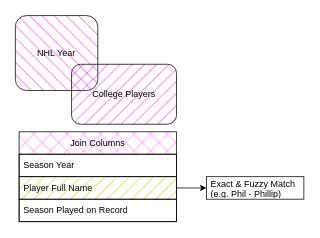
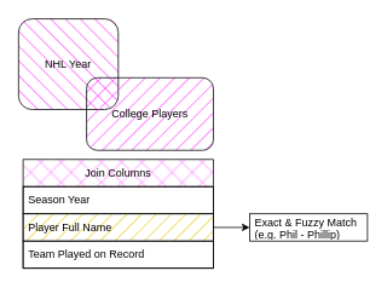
  <mxCell id="0" />
  <mxCell id="1" parent="0" />
  <mxCell id="2" value="NHL Year" style="rounded=1;whiteSpace=wrap;html=1;fillColor=#FF33FF;gradientColor=none;fillStyle=hatch;direction=south;fontColor=#000000;strokeColor=#000000;" vertex="1" parent="1"><mxGeometry x="20" y="20" width="110" height="100" as="geometry" /></mxCell>
  <mxCell id="3" value="College Players" style="rounded=1;whiteSpace=wrap;html=1;fillColor=#ff33ff;fillStyle=hatch;fontColor=#000000;strokeColor=#000000;" vertex="1" parent="1"><mxGeometry x="95" y="85" width="140" height="80" as="geometry" /></mxCell>
  <mxCell id="4" value="Join Columns" style="swimlane;fontStyle=0;childLayout=stackLayout;horizontal=1;startSize=30;horizontalStack=0;resizeParent=1;resizeParentMax=0;resizeLast=0;collapsible=1;marginBottom=0;whiteSpace=wrap;html=1;fillStyle=cross-hatch;fillColor=#FF33FF;gradientColor=none;fontColor=#000000;strokeColor=#000000;" vertex="1" parent="1"><mxGeometry x="25" y="175" width="210" height="120" as="geometry" /></mxCell>
  <mxCell id="5" value="Season Year" style="text;strokeColor=#000000;fillColor=none;align=left;verticalAlign=middle;spacingLeft=4;spacingRight=4;overflow=hidden;points=[[0,0.5],[1,0.5]];portConstraint=eastwest;rotatable=0;whiteSpace=wrap;html=1;fillStyle=hatch;fontColor=#000000;" vertex="1" parent="4"><mxGeometry y="30" width="210" height="30" as="geometry" /></mxCell>
  <mxCell id="6" value="Player Full Name" style="text;strokeColor=#000000;fillColor=#e3c800;align=left;verticalAlign=middle;spacingLeft=4;spacingRight=4;overflow=hidden;points=[[0,0.5],[1,0.5]];portConstraint=eastwest;rotatable=0;whiteSpace=wrap;html=1;fillStyle=hatch;fontColor=#000000;" vertex="1" parent="4"><mxGeometry y="60" width="210" height="30" as="geometry" /></mxCell>
- <mxCell id="7" value="Season Played on Record" style="text;strokeColor=#000000;fillColor=none;align=left;verticalAlign=middle;spacingLeft=4;spacingRight=4;overflow=hidden;points=[[0,0.5],[1,0.5]];portConstraint=eastwest;rotatable=0;whiteSpace=wrap;html=1;fillStyle=hatch;fontColor=#000000;" vertex="1" parent="4"><mxGeometry y="90" width="210" height="30" as="geometry" /></mxCell>
+ <mxCell id="7" value="Team Played on Record" style="text;strokeColor=#000000;fillColor=none;align=left;verticalAlign=middle;spacingLeft=4;spacingRight=4;overflow=hidden;points=[[0,0.5],[1,0.5]];portConstraint=eastwest;rotatable=0;whiteSpace=wrap;html=1;fillStyle=hatch;fontColor=#000000;" vertex="1" parent="4"><mxGeometry y="90" width="210" height="30" as="geometry" /></mxCell>
  <mxCell id="8" value="" style="endArrow=classic;html=1;exitX=1;exitY=0.5;exitDx=0;exitDy=0;fontColor=#000000;strokeColor=#000000;" edge="1" parent="1" source="6"><mxGeometry width="50" height="50" relative="1" as="geometry"><mxPoint x="285" y="260" as="sourcePoint" /><mxPoint x="275" y="250" as="targetPoint" /></mxGeometry></mxCell>
  <mxCell id="9" value="Exact &amp;amp; Fuzzy Match&lt;br&gt;(e.g. Phil - Phillip)" style="text;strokeColor=#000000;fillColor=none;align=left;verticalAlign=middle;spacingLeft=4;spacingRight=4;overflow=hidden;points=[[0,0.5],[1,0.5]];portConstraint=eastwest;rotatable=0;whiteSpace=wrap;html=1;fillStyle=hatch;fontColor=#000000;" vertex="1" parent="1"><mxGeometry x="275" y="235" width="130" height="30" as="geometry" /></mxCell>
